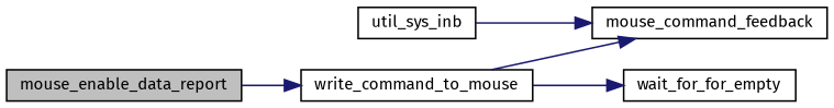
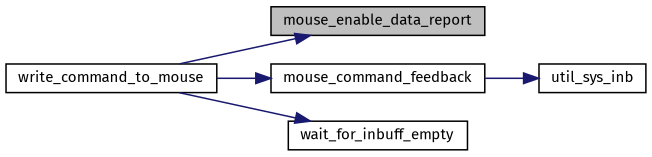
  digraph {
    fontname="Fira Sans"
    rankdir=LR
    node [color=black fillcolor=white fontname="Fira Sans" fontsize=10 shape=record style=filled]
    edge [color=midnightblue fontname="Fira Sans" fontsize=10 labelfontname=Helvetica labelfontsize=10 style=solid]
    n1 [fillcolor=grey75 fontcolor=black height=0.2 label=mouse_enable_data_report width=0.4]
    n2 [height=0.2 label=write_command_to_mouse width=0.4]
    n3 [height=0.2 label=mouse_command_feedback width=0.4]
-   n4 [height=0.2 label=wait_for_for_empty width=0.4]
+   n4 [height=0.2 label=wait_for_inbuff_empty width=0.4]
    n5 [height=0.2 label=util_sys_inb width=0.4]
-   n1 -> n2
+   n2 -> n1
    n2 -> n3
    n2 -> n4
-   n5 -> n3
+   n3 -> n5
  }
